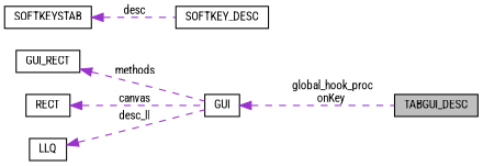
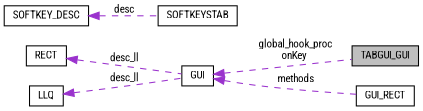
  digraph {
    fontname="Roboto Condensed"
    rankdir=LR
    node [color=black fillcolor=white fontname="Roboto Condensed" fontsize=10 shape=record style=filled]
    edge [color=darkorchid3 dir=back fontname="Roboto Condensed" fontsize=10 labelfontname=Helvetica labelfontsize=10 style=dashed]
-   n1 [fillcolor=grey75 fontcolor=black height=0.2 label=TABGUI_DESC width=0.4]
+   n1 [fillcolor=grey75 fontcolor=black height=0.2 label=TABGUI_GUI width=0.4]
    n2 [height=0.2 label=SOFTKEYSTAB width=0.4]
    n3 [height=0.2 label=SOFTKEY_DESC width=0.4]
    n4 [height=0.2 label=GUI width=0.4]
    n5 [height=0.2 label=GUI_RECT width=0.4]
    n6 [height=0.2 label=RECT width=0.4]
    n7 [height=0.2 label=LLQ width=0.4]
-   n2 -> n3 [label=" desc"]
+   n3 -> n2 [label=" desc"]
    n4 -> n1 [label=" global_hook_proc\nonKey"]
-   n5 -> n4 [label=" methods"]
-   n6 -> n4 [label=" canvas"]
+   n4 -> n5 [label=" methods"]
+   n6 -> n4 [label=" desc_ll"]
    n7 -> n4 [label=" desc_ll"]
  }
